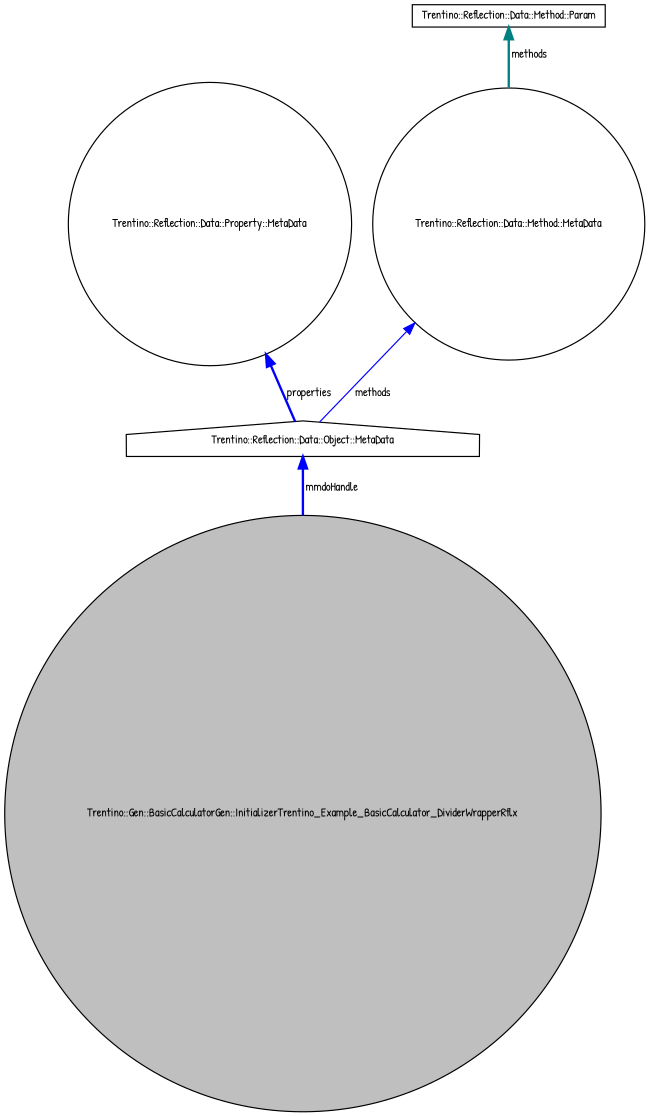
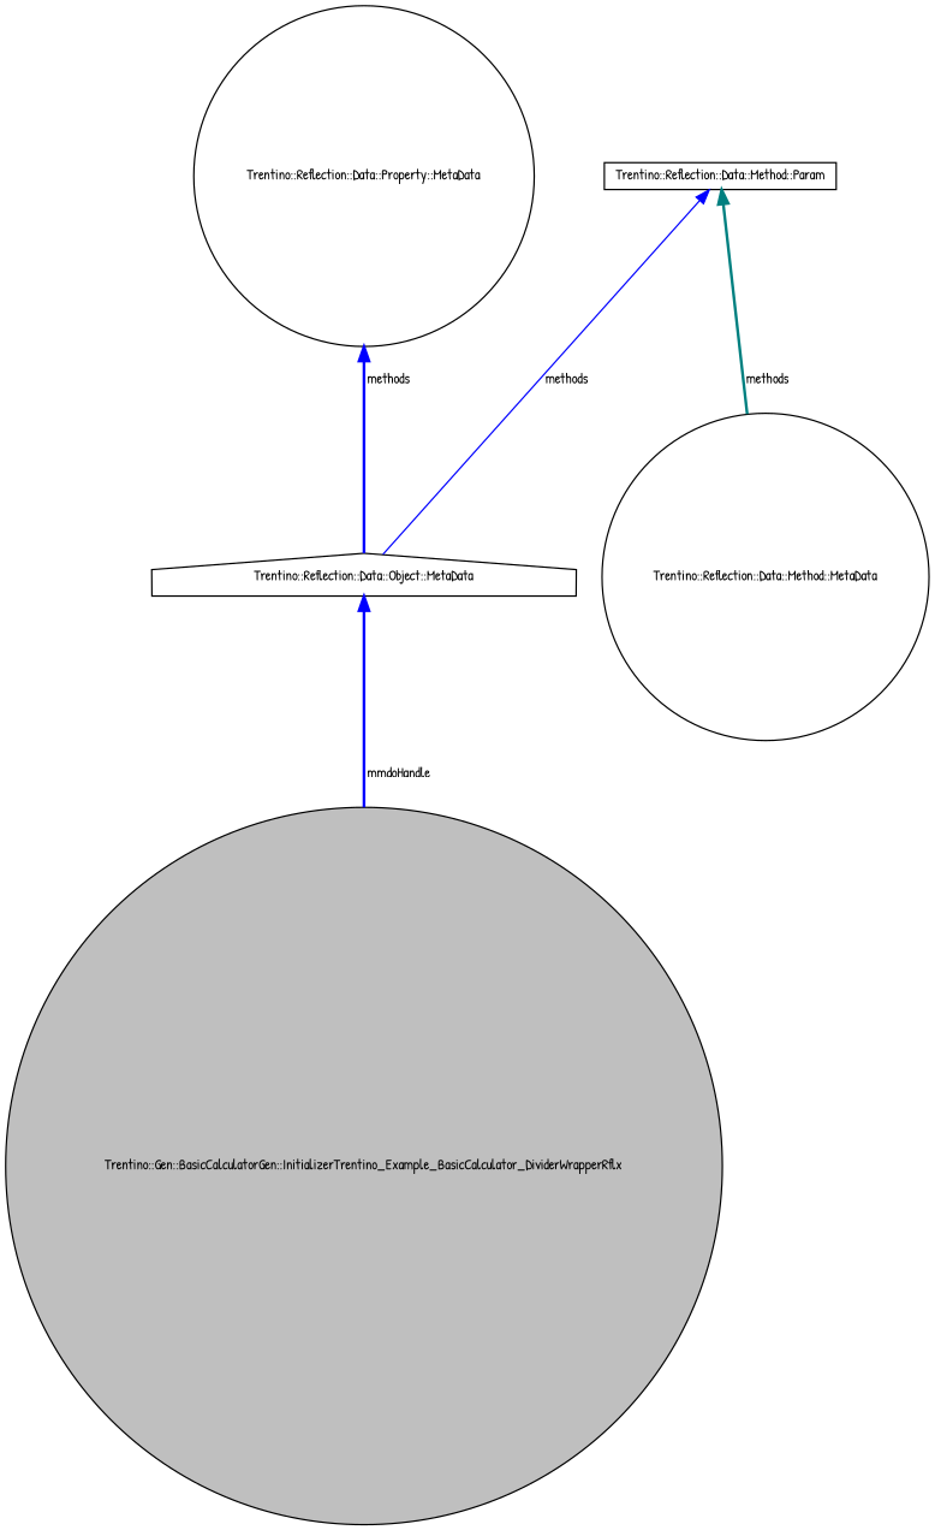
  digraph {
    fontname="Patrick Hand"
    rankdir=TB
    node [color=black fillcolor=white fontname="Patrick Hand" fontsize=10 shape=circle style=filled]
    edge [color=blue dir=back fontname="Patrick Hand" fontsize=10 labelfontname=Helvetica labelfontsize=10 style=bold]
    n1 [fillcolor=grey75 fontcolor=black height=0.2 label="Trentino::Gen::BasicCalculatorGen::InitializerTrentino_Example_BasicCalculator_DividerWrapperRflx" width=0.4]
    n2 [height=0.2 label="Trentino::Reflection::Data::Object::MetaData" shape=house width=0.4]
    n3 [height=0.2 label="Trentino::Reflection::Data::Property::MetaData" width=0.4]
    n4 [height=0.2 label="Trentino::Reflection::Data::Method::MetaData" width=0.4]
    n5 [height=0.2 label="Trentino::Reflection::Data::Method::Param" shape=box width=0.4]
    n2 -> n1 [label=" mmdoHandle"]
-   n3 -> n2 [label=" properties"]
-   n4 -> n2 [label=" methods" style=solid]
+   n3 -> n2 [label=" methods"]
+   n5 -> n2 [label=" methods" style=solid]
    n5 -> n4 [color=teal label=" methods"]
  }
